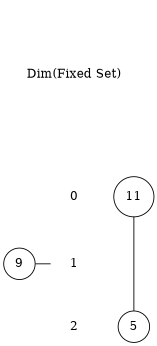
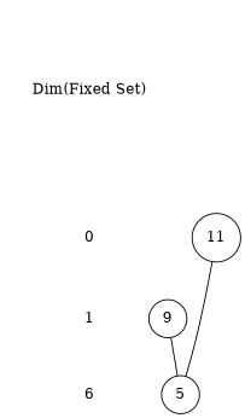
  digraph {
    node [color=white shape=circle]
    edge [arrowhead=none color=white]
-   n1 [label=2 shape=""]
+   n1 [label=6 shape=""]
    n2 [label=5 color=""]
    n3 [label=1 shape=""]
    n4 [label=9 color=""]
    n5 [label=0 shape=""]
    n6 [label=11 color=""]
    n7 [label="Dim(Fixed Set)"]
    subgraph sub_1 {
      rank=same
      n1
      n2
    }
    subgraph sub_2 {
      rank=same
      n3
      n4
    }
    subgraph sub_3 {
      rank=same
      n5
      n6
    }
    n3 -> n1
-   n4 -> n3 [color=""]
+   n4 -> n2 [color=""]
    n5 -> n3
    n6 -> n2 [color=""]
    n7 -> n5
  }
